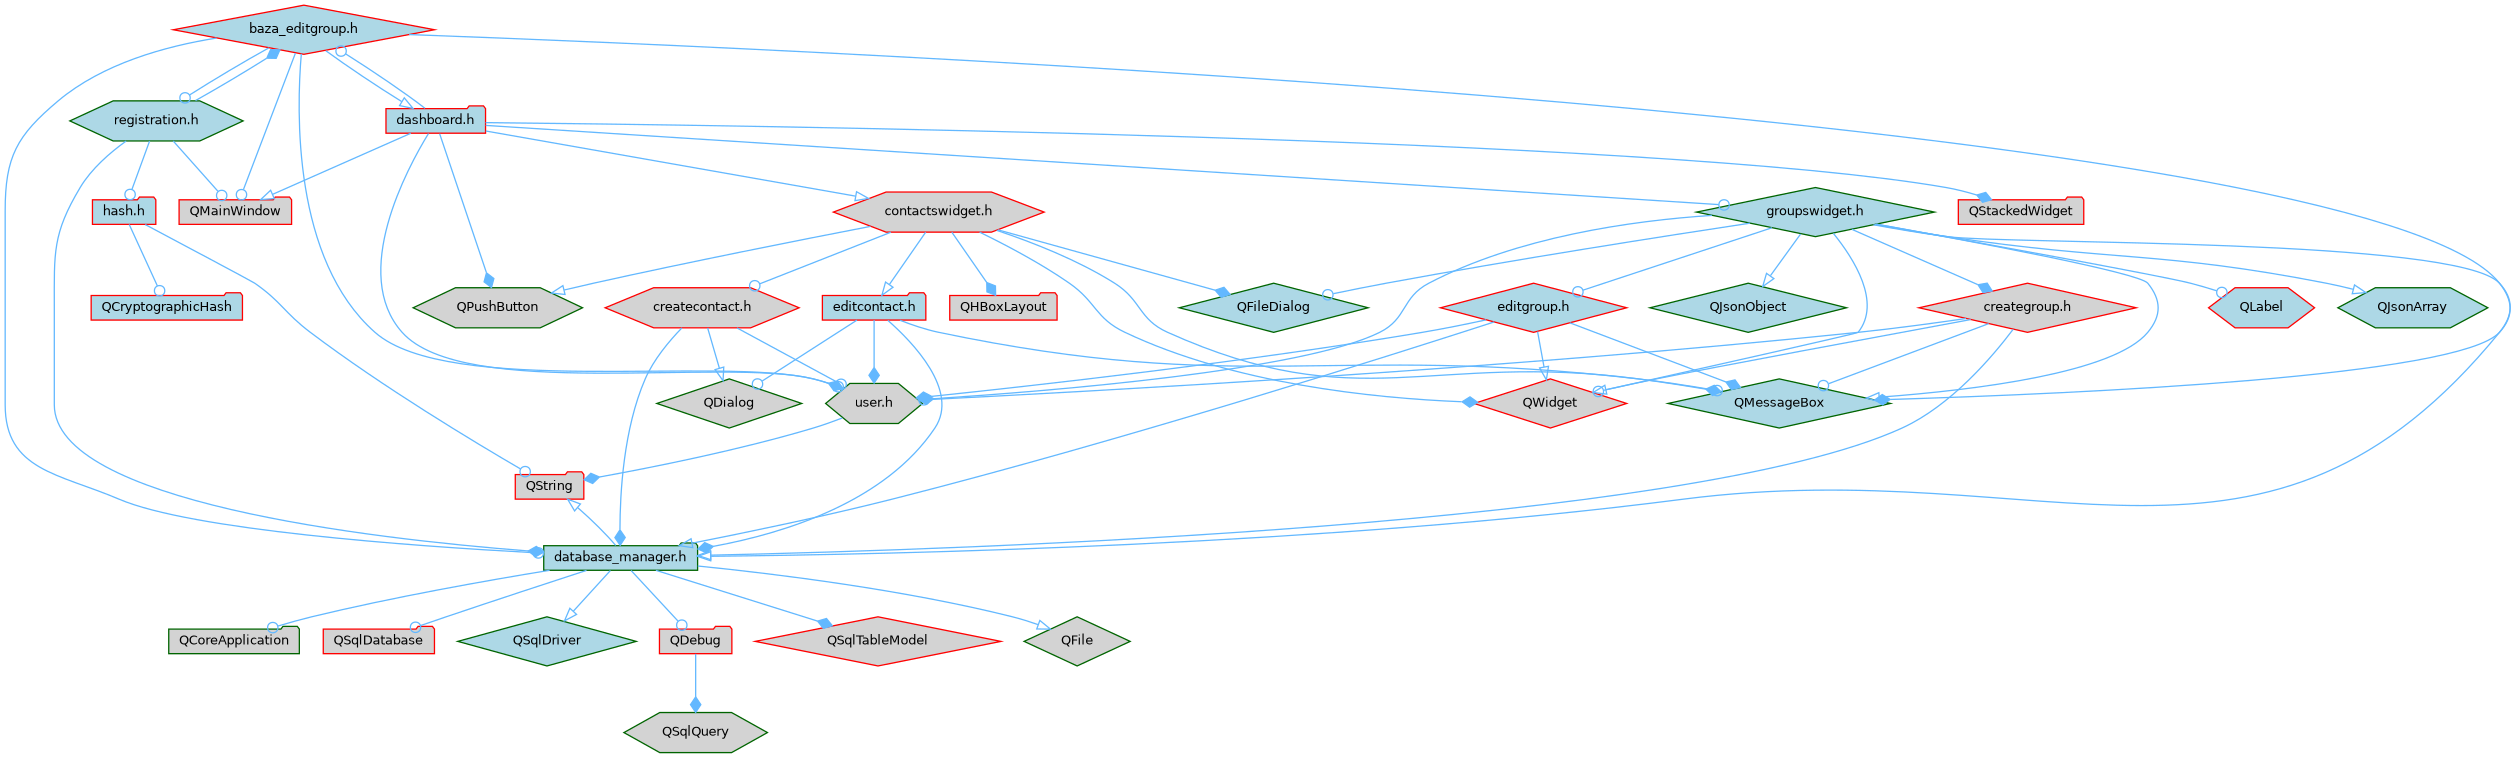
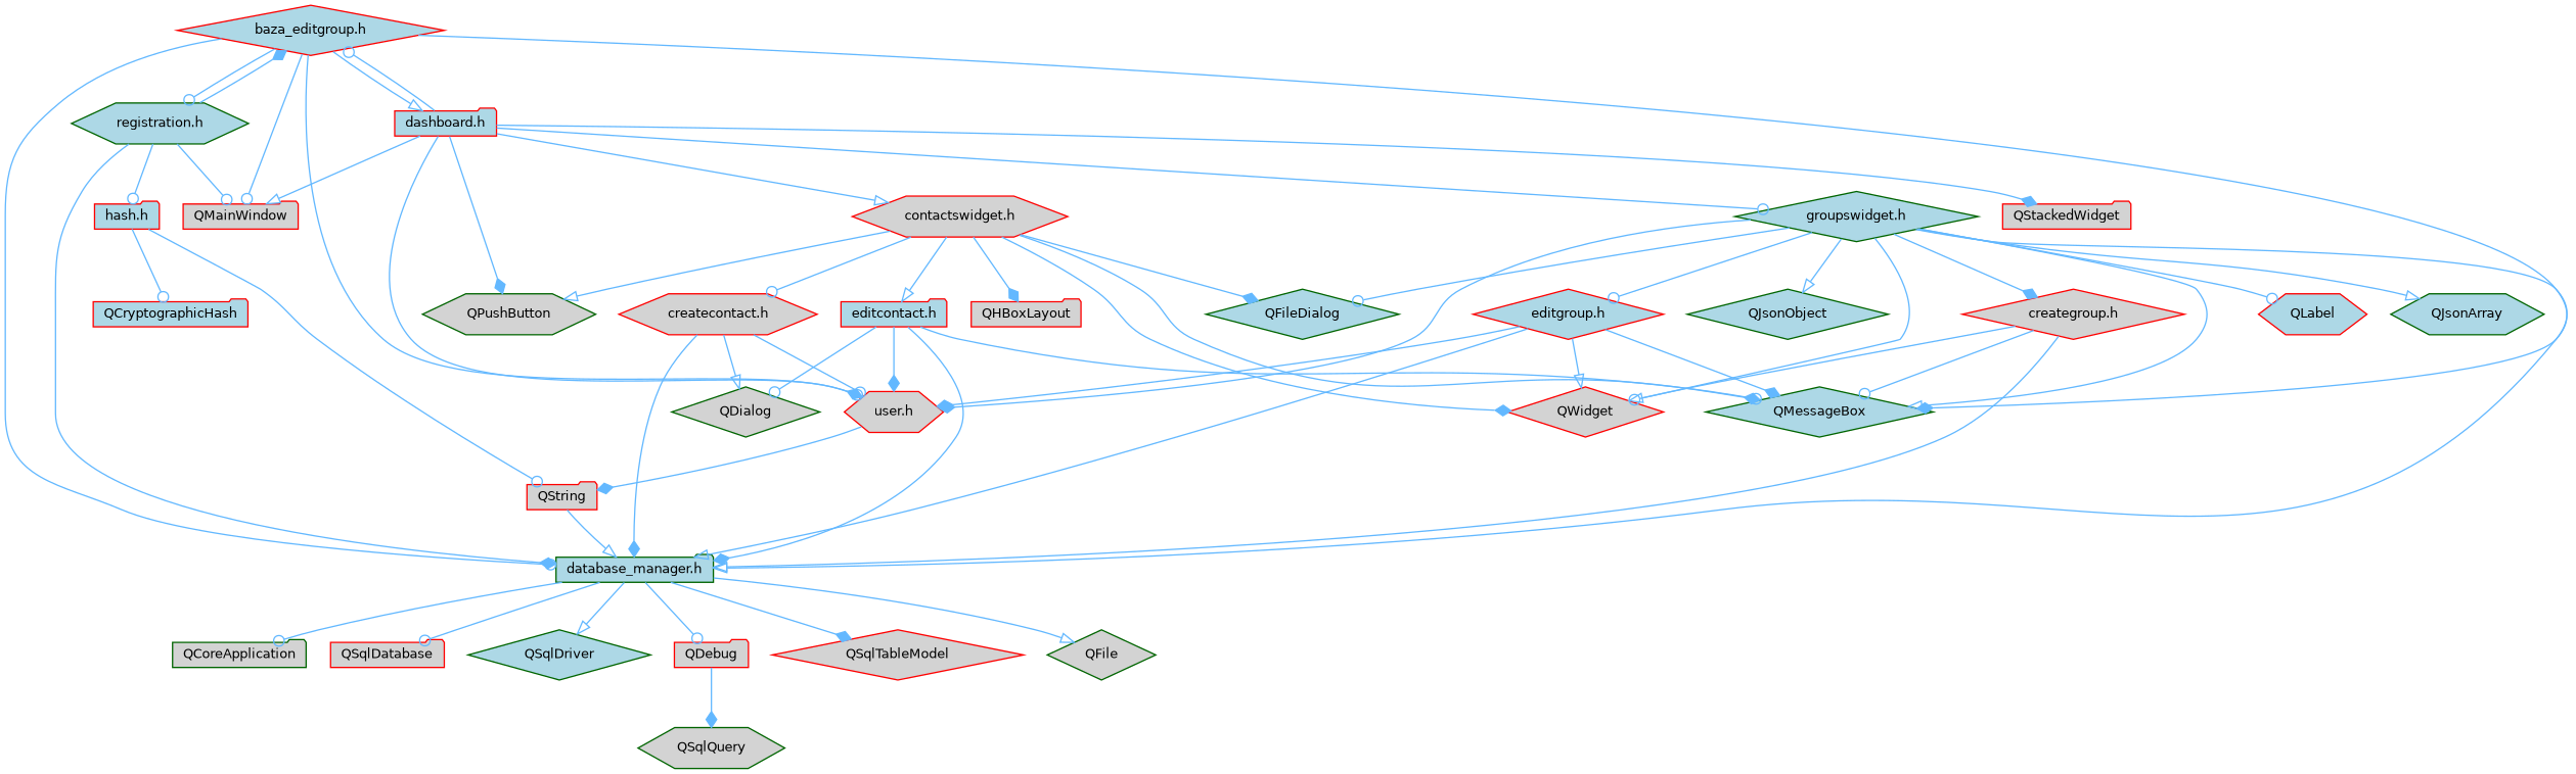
  digraph {
    node [color=red fillcolor=lightgrey fontname=Helvetica fontsize=10 shape=diamond style=filled]
    edge [arrowhead=odot color=steelblue1 fontname=Helvetica fontsize=10 labelfontname=Helvetica labelfontsize=10 style=solid]
    n1 [fillcolor=lightblue fontcolor=black height=0.2 label="baza_editgroup.h" width=0.4]
    n2 [height=0.2 label=QMainWindow shape=folder width=0.4]
    n3 [color=darkgreen fillcolor=lightblue height=0.2 label=QMessageBox width=0.4]
    n4 [color=darkgreen fillcolor=lightblue height=0.2 label="registration.h" shape=hexagon width=0.4]
    n5 [color=darkgreen fillcolor=lightblue height=0.2 label="database_manager.h" shape=folder width=0.4]
    n6 [fillcolor=lightblue height=0.2 label="dashboard.h" shape=folder width=0.4]
-   n7 [color=darkgreen height=0.2 label="user.h" shape=hexagon width=0.4]
+   n7 [height=0.2 label="user.h" shape=hexagon width=0.4]
    n8 [fillcolor=lightblue height=0.2 label="hash.h" shape=folder width=0.4]
    n9 [height=0.2 label=QString shape=folder width=0.4]
    n10 [color=darkgreen height=0.2 label=QCoreApplication shape=folder width=0.4]
    n11 [height=0.2 label=QSqlDatabase shape=folder width=0.4]
    n12 [color=darkgreen fillcolor=lightblue height=0.2 label=QSqlDriver width=0.4]
    n13 [height=0.2 label=QDebug shape=folder width=0.4]
    n14 [height=0.2 label=QSqlTableModel width=0.4]
    n15 [color=darkgreen height=0.2 label=QFile width=0.4]
    n16 [height=0.2 label=QStackedWidget shape=folder width=0.4]
    n17 [color=darkgreen height=0.2 label=QPushButton shape=hexagon width=0.4]
    n18 [height=0.2 label="contactswidget.h" shape=hexagon width=0.4]
    n19 [color=darkgreen fillcolor=lightblue height=0.2 label="groupswidget.h" width=0.4]
    n20 [fillcolor=lightblue height=0.2 label=QCryptographicHash shape=folder width=0.4]
    n21 [color=darkgreen height=0.2 label=QSqlQuery shape=hexagon width=0.4]
    n22 [height=0.2 label=QWidget width=0.4]
    n23 [height=0.2 label=QHBoxLayout shape=folder width=0.4]
    n24 [color=darkgreen fillcolor=lightblue height=0.2 label=QFileDialog width=0.4]
    n25 [height=0.2 label="createcontact.h" shape=hexagon width=0.4]
    n26 [fillcolor=lightblue height=0.2 label="editcontact.h" shape=folder width=0.4]
    n27 [fillcolor=lightblue height=0.2 label=QLabel shape=hexagon width=0.4]
    n28 [color=darkgreen fillcolor=lightblue height=0.2 label=QJsonArray shape=hexagon width=0.4]
    n29 [color=darkgreen fillcolor=lightblue height=0.2 label=QJsonObject width=0.4]
    n30 [height=0.2 label="creategroup.h" width=0.4]
    n31 [fillcolor=lightblue height=0.2 label="editgroup.h" width=0.4]
    n32 [color=darkgreen height=0.2 label=QDialog width=0.4]
    n1 -> n2
    n1 -> n3 [arrowhead=diamond]
    n1 -> n4
    n1 -> n5
    n1 -> n6 [arrowhead=onormal]
    n1 -> n7 [arrowhead=diamond]
    n4 -> n1 [arrowhead=diamond]
    n4 -> n2
    n4 -> n5 [arrowhead=diamond]
    n4 -> n8
-   n5 -> n9 [arrowhead=onormal]
+   n9 -> n5 [arrowhead=onormal]
    n5 -> n10
    n5 -> n11
    n5 -> n12 [arrowhead=onormal]
    n5 -> n13
    n5 -> n14 [arrowhead=diamond]
    n5 -> n15 [arrowhead=onormal]
    n6 -> n1
    n6 -> n2 [arrowhead=onormal]
    n6 -> n7
    n6 -> n16 [arrowhead=diamond]
    n6 -> n17 [arrowhead=diamond]
    n6 -> n18 [arrowhead=onormal]
    n6 -> n19
    n7 -> n9 [arrowhead=diamond]
    n8 -> n9
    n8 -> n20
    n13 -> n21 [arrowhead=diamond]
    n18 -> n3 [arrowhead=diamond]
    n18 -> n17 [arrowhead=onormal]
    n18 -> n22 [arrowhead=diamond]
    n18 -> n23 [arrowhead=diamond]
    n18 -> n24 [arrowhead=diamond]
    n18 -> n25
    n18 -> n26 [arrowhead=onormal]
    n19 -> n3 [arrowhead=onormal]
    n19 -> n5 [arrowhead=onormal]
    n19 -> n7 [arrowhead=diamond]
    n19 -> n22
    n19 -> n24
    n19 -> n27
    n19 -> n28 [arrowhead=onormal]
    n19 -> n29 [arrowhead=onormal]
    n19 -> n30 [arrowhead=diamond]
    n19 -> n31
    n25 -> n5 [arrowhead=diamond]
    n25 -> n7
    n25 -> n32 [arrowhead=onormal]
    n26 -> n3
    n26 -> n5 [arrowhead=diamond]
    n26 -> n7 [arrowhead=diamond]
    n26 -> n32
    n30 -> n3
    n30 -> n5 [arrowhead=onormal]
-   n30 -> n7
    n30 -> n22 [arrowhead=onormal]
    n31 -> n3 [arrowhead=diamond]
    n31 -> n5 [arrowhead=onormal]
    n31 -> n7 [arrowhead=diamond]
    n31 -> n22 [arrowhead=onormal]
  }
